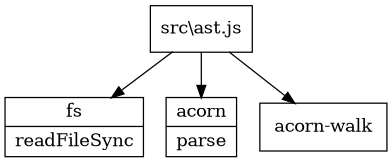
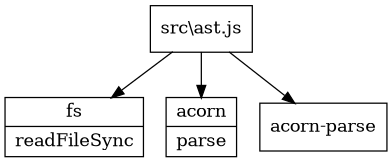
  digraph {
    node [shape=record]
    n1 [label="{fs|readFileSync}"]
    n2 [label="{acorn|parse}"]
    "src\\ast.js"
-   "acorn-walk"
+   "acorn-walk" [label="acorn-parse"]
    "src\\ast.js" -> n1
    "src\\ast.js" -> n2
    "src\\ast.js" -> "acorn-walk"
  }
